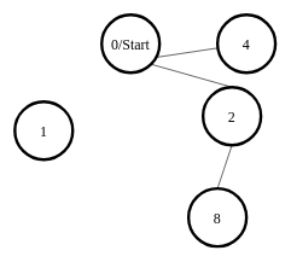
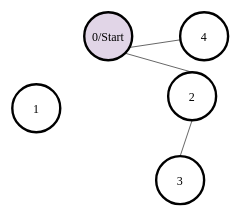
  <mxCell id="0" />
  <mxCell id="1" parent="0" />
  <mxCell id="2" style="rounded=0;orthogonalLoop=1;jettySize=auto;html=1;exitX=0;exitY=1;exitDx=0;exitDy=0;endArrow=none;endFill=0;" edge="1" parent="1" source="4" target="9"><mxGeometry relative="1" as="geometry" /></mxCell>
  <mxCell id="3" style="edgeStyle=none;rounded=0;orthogonalLoop=1;jettySize=auto;html=1;exitX=1;exitY=1;exitDx=0;exitDy=0;entryX=0.5;entryY=0;entryDx=0;entryDy=0;endArrow=none;endFill=0;" edge="1" parent="1" source="4" target="7"><mxGeometry relative="1" as="geometry" /></mxCell>
- <mxCell id="4" value="&lt;font style=&quot;font-size: 20px&quot;&gt;0/Start&lt;/font&gt;" style="ellipse;whiteSpace=wrap;html=1;aspect=fixed;strokeWidth=4;fontFamily=Cambria;" vertex="1" parent="1"><mxGeometry x="140" y="20" width="80" height="80" as="geometry" /></mxCell>
+ <mxCell id="4" value="&lt;font style=&quot;font-size: 20px&quot;&gt;0/Start&lt;/font&gt;" style="ellipse;whiteSpace=wrap;html=1;aspect=fixed;strokeWidth=4;fontFamily=Cambria;fillColor=#e1d5e7;" vertex="1" parent="1"><mxGeometry x="140" y="20" width="80" height="80" as="geometry" /></mxCell>
  <mxCell id="5" value="&lt;font style=&quot;font-size: 20px&quot; face=&quot;Cambria&quot;&gt;1&lt;/font&gt;" style="ellipse;whiteSpace=wrap;html=1;aspect=fixed;strokeWidth=4;" vertex="1" parent="1"><mxGeometry x="20" y="140" width="80" height="80" as="geometry" /></mxCell>
  <mxCell id="6" style="edgeStyle=none;rounded=0;orthogonalLoop=1;jettySize=auto;html=1;exitX=0.5;exitY=1;exitDx=0;exitDy=0;entryX=0.5;entryY=0;entryDx=0;entryDy=0;endArrow=none;endFill=0;" edge="1" parent="1" source="7" target="8"><mxGeometry relative="1" as="geometry" /></mxCell>
  <mxCell id="7" value="&lt;font style=&quot;font-size: 20px&quot; face=&quot;Cambria&quot;&gt;2&lt;/font&gt;" style="ellipse;whiteSpace=wrap;html=1;aspect=fixed;strokeWidth=4;" vertex="1" parent="1"><mxGeometry x="280" y="120" width="80" height="80" as="geometry" /></mxCell>
- <mxCell id="8" value="&lt;font style=&quot;font-size: 20px&quot; face=&quot;Cambria&quot;&gt;8&lt;br&gt;&lt;/font&gt;" style="ellipse;whiteSpace=wrap;html=1;aspect=fixed;strokeWidth=4;" vertex="1" parent="1"><mxGeometry x="260" y="260" width="80" height="80" as="geometry" /></mxCell>
+ <mxCell id="8" value="&lt;font style=&quot;font-size: 20px&quot; face=&quot;Cambria&quot;&gt;3&lt;br&gt;&lt;/font&gt;" style="ellipse;whiteSpace=wrap;html=1;aspect=fixed;strokeWidth=4;" vertex="1" parent="1"><mxGeometry x="260" y="260" width="80" height="80" as="geometry" /></mxCell>
  <mxCell id="9" value="&lt;font style=&quot;font-size: 20px&quot; face=&quot;Cambria&quot;&gt;4&lt;br&gt;&lt;/font&gt;" style="ellipse;whiteSpace=wrap;html=1;aspect=fixed;strokeWidth=4;" vertex="1" parent="1"><mxGeometry x="300" y="20" width="80" height="80" as="geometry" /></mxCell>
